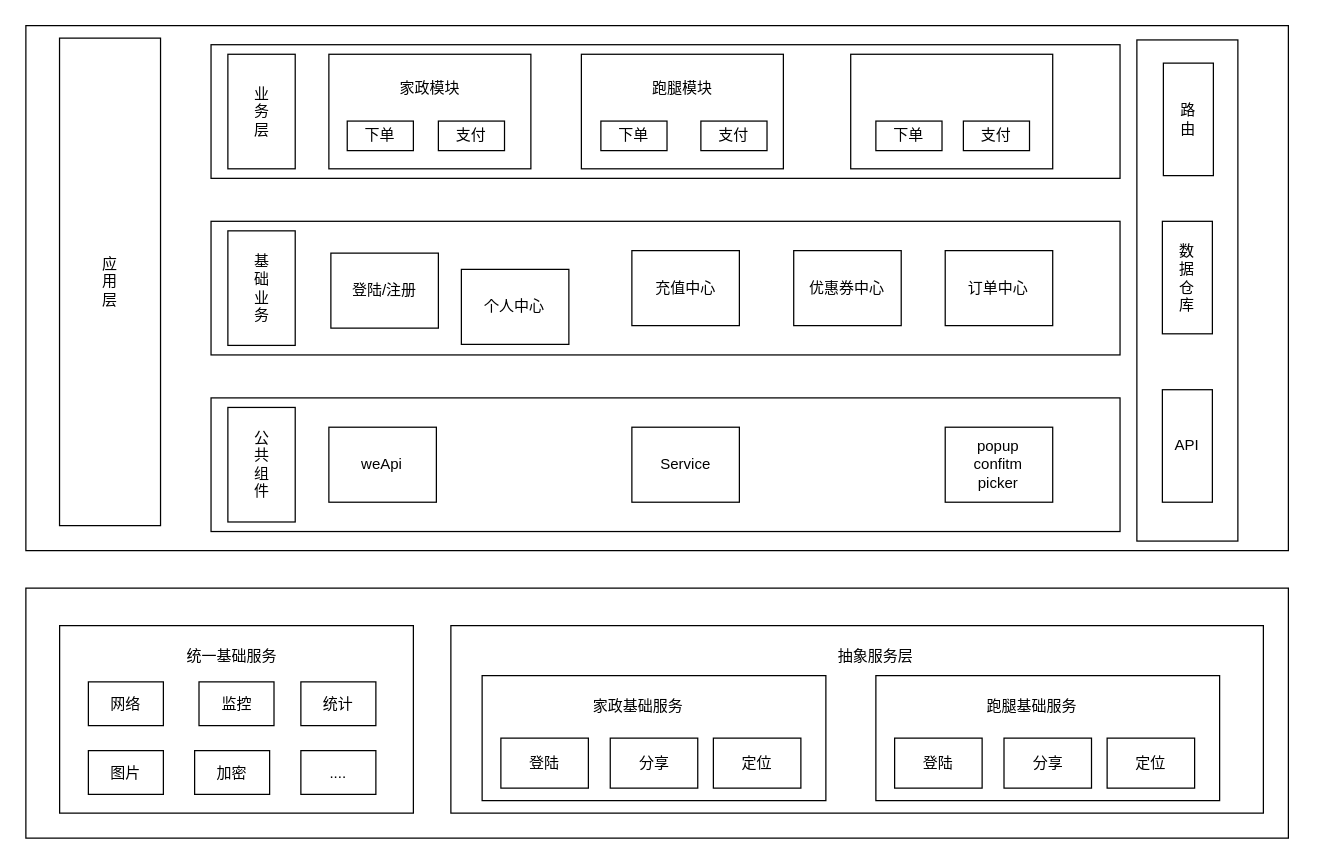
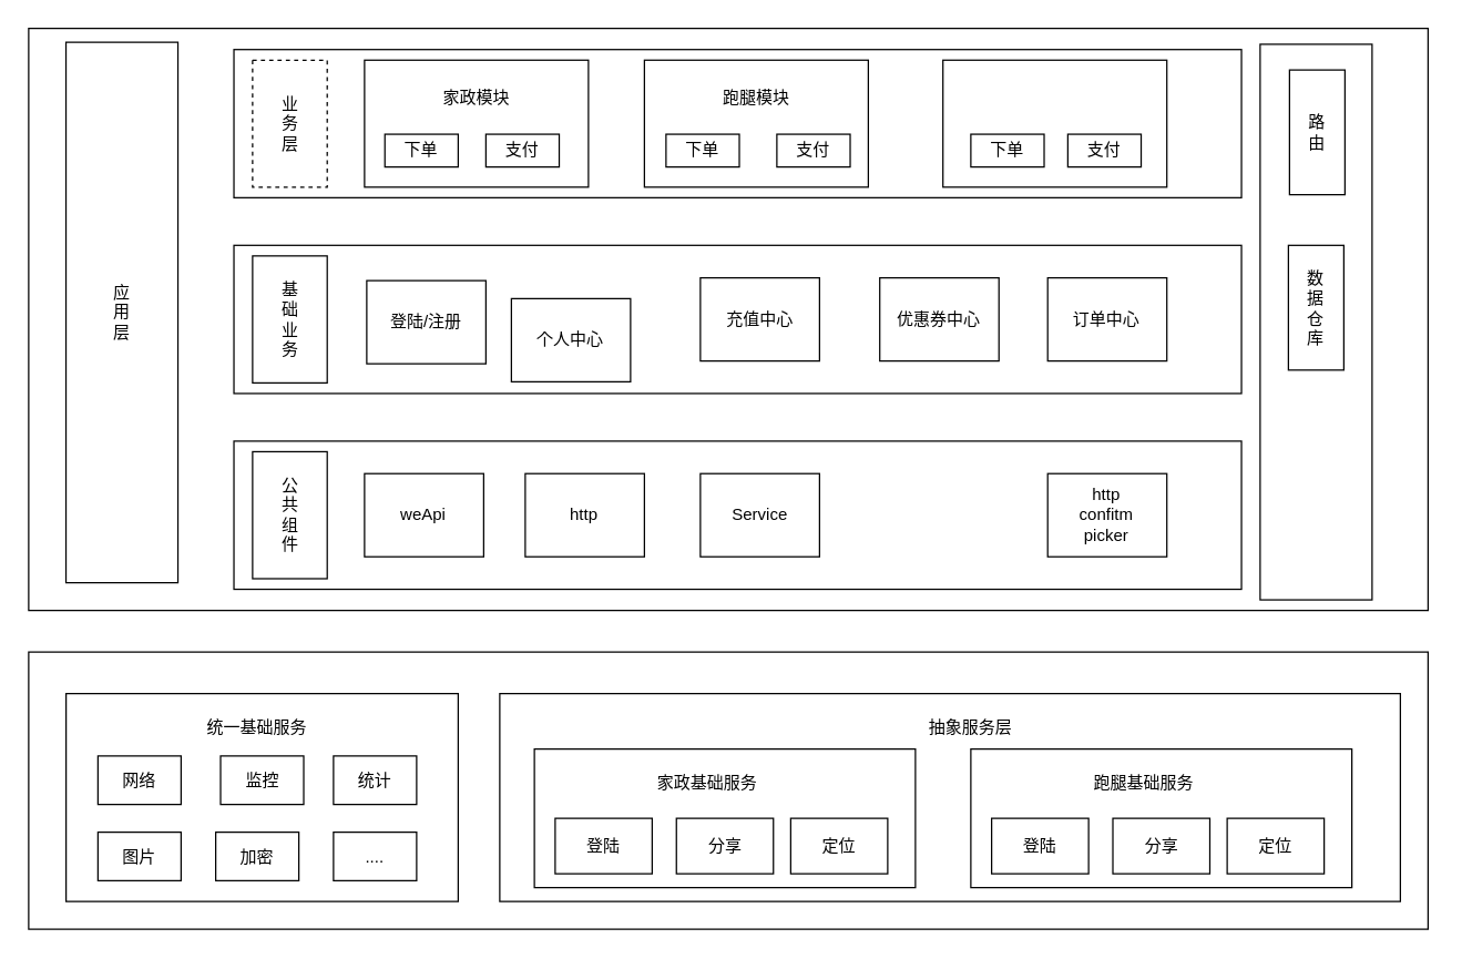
  <mxCell id="0" />
  <mxCell id="1" parent="0" />
  <mxCell id="2" value="" style="group" vertex="1" connectable="0" parent="1"><mxGeometry x="20" y="20" width="1020" height="420" as="geometry" /></mxCell>
  <mxCell id="3" value="" style="rounded=0;whiteSpace=wrap;html=1;" vertex="1" parent="2"><mxGeometry width="1010" height="420" as="geometry" /></mxCell>
  <mxCell id="4" value="应&lt;br&gt;用&lt;br&gt;层" style="rounded=0;whiteSpace=wrap;html=1;" vertex="1" parent="2"><mxGeometry x="26.93" y="10" width="80.8" height="390" as="geometry" /></mxCell>
  <mxCell id="5" value="" style="rounded=0;whiteSpace=wrap;html=1;" vertex="1" parent="2"><mxGeometry x="888.8" y="11.455" width="80.8" height="400.909" as="geometry" /></mxCell>
  <mxCell id="6" value="" style="rounded=0;whiteSpace=wrap;html=1;" vertex="1" parent="2"><mxGeometry x="148.133" y="15.273" width="727.2" height="106.909" as="geometry" /></mxCell>
  <mxCell id="7" value="" style="rounded=0;whiteSpace=wrap;html=1;" vertex="1" parent="2"><mxGeometry x="148.133" y="156.545" width="727.2" height="106.909" as="geometry" /></mxCell>
  <mxCell id="8" value="" style="rounded=0;whiteSpace=wrap;html=1;" vertex="1" parent="2"><mxGeometry x="148.133" y="297.818" width="727.2" height="106.909" as="geometry" /></mxCell>
- <mxCell id="9" value="业&lt;br&gt;务&lt;br&gt;层" style="rounded=0;whiteSpace=wrap;html=1;" vertex="1" parent="2"><mxGeometry x="161.6" y="22.909" width="53.867" height="91.636" as="geometry" /></mxCell>
+ <mxCell id="9" value="业&lt;br&gt;务&lt;br&gt;层" style="rounded=0;whiteSpace=wrap;html=1;dashed=1;" vertex="1" parent="2"><mxGeometry x="161.6" y="22.909" width="53.867" height="91.636" as="geometry" /></mxCell>
  <mxCell id="10" value="基&lt;br&gt;础&lt;br&gt;业&lt;br&gt;务" style="rounded=0;whiteSpace=wrap;html=1;" vertex="1" parent="2"><mxGeometry x="161.6" y="164.182" width="53.867" height="91.636" as="geometry" /></mxCell>
  <mxCell id="11" value="公&lt;br&gt;共&lt;br&gt;组&lt;br&gt;件" style="rounded=0;whiteSpace=wrap;html=1;" vertex="1" parent="2"><mxGeometry x="161.6" y="305.455" width="53.867" height="91.636" as="geometry" /></mxCell>
  <mxCell id="12" value="" style="rounded=0;whiteSpace=wrap;html=1;" vertex="1" parent="2"><mxGeometry x="242.4" y="22.909" width="161.6" height="91.636" as="geometry" /></mxCell>
  <mxCell id="13" value="" style="rounded=0;whiteSpace=wrap;html=1;" vertex="1" parent="2"><mxGeometry x="444.4" y="22.909" width="161.6" height="91.636" as="geometry" /></mxCell>
  <mxCell id="14" value="" style="rounded=0;whiteSpace=wrap;html=1;" vertex="1" parent="2"><mxGeometry x="659.867" y="22.909" width="161.6" height="91.636" as="geometry" /></mxCell>
  <mxCell id="15" value="家政模块" style="text;html=1;strokeColor=none;fillColor=none;align=center;verticalAlign=middle;whiteSpace=wrap;rounded=0;" vertex="1" parent="2"><mxGeometry x="282.8" y="38.182" width="80.8" height="22.909" as="geometry" /></mxCell>
  <mxCell id="16" value="跑腿模块" style="text;html=1;strokeColor=none;fillColor=none;align=center;verticalAlign=middle;whiteSpace=wrap;rounded=0;" vertex="1" parent="2"><mxGeometry x="484.8" y="38.182" width="80.8" height="22.909" as="geometry" /></mxCell>
  <mxCell id="17" value="下单" style="rounded=0;whiteSpace=wrap;html=1;" vertex="1" parent="2"><mxGeometry x="257.09" y="76.36" width="52.91" height="23.64" as="geometry" /></mxCell>
  <mxCell id="18" value="支付" style="rounded=0;whiteSpace=wrap;html=1;" vertex="1" parent="2"><mxGeometry x="330" y="76.36" width="52.91" height="23.64" as="geometry" /></mxCell>
  <mxCell id="19" value="下单" style="rounded=0;whiteSpace=wrap;html=1;" vertex="1" parent="2"><mxGeometry x="460" y="76.36" width="52.91" height="23.64" as="geometry" /></mxCell>
  <mxCell id="20" value="支付" style="rounded=0;whiteSpace=wrap;html=1;" vertex="1" parent="2"><mxGeometry x="540" y="76.36" width="52.91" height="23.64" as="geometry" /></mxCell>
  <mxCell id="21" value="下单" style="rounded=0;whiteSpace=wrap;html=1;" vertex="1" parent="2"><mxGeometry x="680" y="76.36" width="52.91" height="23.64" as="geometry" /></mxCell>
  <mxCell id="22" value="支付" style="rounded=0;whiteSpace=wrap;html=1;" vertex="1" parent="2"><mxGeometry x="750" y="76.36" width="52.91" height="23.64" as="geometry" /></mxCell>
  <mxCell id="23" value="登陆/注册" style="rounded=0;whiteSpace=wrap;html=1;" vertex="1" parent="2"><mxGeometry x="244" y="182" width="86" height="60" as="geometry" /></mxCell>
  <mxCell id="24" value="充值中心" style="rounded=0;whiteSpace=wrap;html=1;" vertex="1" parent="2"><mxGeometry x="484.8" y="180" width="86" height="60" as="geometry" /></mxCell>
  <mxCell id="25" value="订单中心" style="rounded=0;whiteSpace=wrap;html=1;" vertex="1" parent="2"><mxGeometry x="735.47" y="180" width="86" height="60" as="geometry" /></mxCell>
  <mxCell id="26" value="个人中心" style="rounded=0;whiteSpace=wrap;html=1;" vertex="1" parent="2"><mxGeometry x="348.4" y="195" width="86" height="60" as="geometry" /></mxCell>
  <mxCell id="27" value="优惠券中心" style="rounded=0;whiteSpace=wrap;html=1;" vertex="1" parent="2"><mxGeometry x="614.27" y="180" width="86" height="60" as="geometry" /></mxCell>
  <mxCell id="28" value="weApi" style="rounded=0;whiteSpace=wrap;html=1;" vertex="1" parent="2"><mxGeometry x="242.4" y="321.27" width="86" height="60" as="geometry" /></mxCell>
+ <mxCell id="29" value="http" style="rounded=0;whiteSpace=wrap;html=1;" vertex="1" parent="2"><mxGeometry x="358.4" y="321.27" width="86" height="60" as="geometry" /></mxCell>
  <mxCell id="30" value="Service" style="rounded=0;whiteSpace=wrap;html=1;" vertex="1" parent="2"><mxGeometry x="484.8" y="321.27" width="86" height="60" as="geometry" /></mxCell>
- <mxCell id="31" value="popup&lt;br&gt;confitm&lt;br&gt;picker" style="rounded=0;whiteSpace=wrap;html=1;" vertex="1" parent="2"><mxGeometry x="735.47" y="321.27" width="86" height="60" as="geometry" /></mxCell>
+ <mxCell id="31" value="http&lt;br&gt;confitm&lt;br&gt;picker" style="rounded=0;whiteSpace=wrap;html=1;" vertex="1" parent="2"><mxGeometry x="735.47" y="321.27" width="86" height="60" as="geometry" /></mxCell>
  <mxCell id="32" value="路&lt;br&gt;由" style="rounded=0;whiteSpace=wrap;html=1;" vertex="1" parent="2"><mxGeometry x="910" y="30" width="40" height="90" as="geometry" /></mxCell>
  <mxCell id="33" value="数&lt;br&gt;据&lt;br&gt;仓&lt;br&gt;库" style="rounded=0;whiteSpace=wrap;html=1;" vertex="1" parent="2"><mxGeometry x="909.2" y="156.55" width="40" height="90" as="geometry" /></mxCell>
- <mxCell id="34" value="API" style="rounded=0;whiteSpace=wrap;html=1;" vertex="1" parent="2"><mxGeometry x="909.2" y="291.27" width="40" height="90" as="geometry" /></mxCell>
  <mxCell id="35" value="" style="rounded=0;whiteSpace=wrap;html=1;" vertex="1" parent="1"><mxGeometry x="20" y="470" width="1010" height="200" as="geometry" /></mxCell>
  <mxCell id="36" value="" style="rounded=0;whiteSpace=wrap;html=1;" vertex="1" parent="1"><mxGeometry x="47" y="500" width="283" height="150" as="geometry" /></mxCell>
  <mxCell id="37" value="" style="rounded=0;whiteSpace=wrap;html=1;" vertex="1" parent="1"><mxGeometry x="360" y="500" width="650" height="150" as="geometry" /></mxCell>
  <mxCell id="38" value="统一基础服务" style="text;html=1;strokeColor=none;fillColor=none;align=center;verticalAlign=middle;whiteSpace=wrap;rounded=0;" vertex="1" parent="1"><mxGeometry x="130" y="510" width="110" height="30" as="geometry" /></mxCell>
  <mxCell id="39" value="抽象服务层" style="text;html=1;strokeColor=none;fillColor=none;align=center;verticalAlign=middle;whiteSpace=wrap;rounded=0;" vertex="1" parent="1"><mxGeometry x="640" y="510" width="120" height="30" as="geometry" /></mxCell>
  <mxCell id="40" value="网络" style="rounded=0;whiteSpace=wrap;html=1;" vertex="1" parent="1"><mxGeometry x="70" y="545" width="60" height="35" as="geometry" /></mxCell>
  <mxCell id="41" value="监控" style="rounded=0;whiteSpace=wrap;html=1;" vertex="1" parent="1"><mxGeometry x="158.5" y="545" width="60" height="35" as="geometry" /></mxCell>
  <mxCell id="42" value="图片" style="rounded=0;whiteSpace=wrap;html=1;" vertex="1" parent="1"><mxGeometry x="70" y="600" width="60" height="35" as="geometry" /></mxCell>
  <mxCell id="43" value="统计" style="rounded=0;whiteSpace=wrap;html=1;" vertex="1" parent="1"><mxGeometry x="240" y="545" width="60" height="35" as="geometry" /></mxCell>
  <mxCell id="44" value="加密" style="rounded=0;whiteSpace=wrap;html=1;" vertex="1" parent="1"><mxGeometry x="155" y="600" width="60" height="35" as="geometry" /></mxCell>
  <mxCell id="45" value="...." style="rounded=0;whiteSpace=wrap;html=1;" vertex="1" parent="1"><mxGeometry x="240" y="600" width="60" height="35" as="geometry" /></mxCell>
  <mxCell id="46" value="" style="rounded=0;whiteSpace=wrap;html=1;" vertex="1" parent="1"><mxGeometry x="385" y="540" width="275" height="100" as="geometry" /></mxCell>
  <mxCell id="47" value="家政基础服务" style="text;html=1;strokeColor=none;fillColor=none;align=center;verticalAlign=middle;whiteSpace=wrap;rounded=0;" vertex="1" parent="1"><mxGeometry x="460" y="550" width="100" height="30" as="geometry" /></mxCell>
  <mxCell id="48" value="登陆" style="rounded=0;whiteSpace=wrap;html=1;" vertex="1" parent="1"><mxGeometry x="400" y="590" width="70" height="40" as="geometry" /></mxCell>
  <mxCell id="49" value="分享" style="rounded=0;whiteSpace=wrap;html=1;" vertex="1" parent="1"><mxGeometry x="487.5" y="590" width="70" height="40" as="geometry" /></mxCell>
  <mxCell id="50" value="定位" style="rounded=0;whiteSpace=wrap;html=1;" vertex="1" parent="1"><mxGeometry x="570" y="590" width="70" height="40" as="geometry" /></mxCell>
  <mxCell id="51" value="" style="rounded=0;whiteSpace=wrap;html=1;" vertex="1" parent="1"><mxGeometry x="700" y="540" width="275" height="100" as="geometry" /></mxCell>
  <mxCell id="52" value="跑腿基础服务" style="text;html=1;strokeColor=none;fillColor=none;align=center;verticalAlign=middle;whiteSpace=wrap;rounded=0;" vertex="1" parent="1"><mxGeometry x="775" y="550" width="100" height="30" as="geometry" /></mxCell>
  <mxCell id="53" value="登陆" style="rounded=0;whiteSpace=wrap;html=1;" vertex="1" parent="1"><mxGeometry x="715" y="590" width="70" height="40" as="geometry" /></mxCell>
  <mxCell id="54" value="分享" style="rounded=0;whiteSpace=wrap;html=1;" vertex="1" parent="1"><mxGeometry x="802.5" y="590" width="70" height="40" as="geometry" /></mxCell>
  <mxCell id="55" value="定位" style="rounded=0;whiteSpace=wrap;html=1;" vertex="1" parent="1"><mxGeometry x="885" y="590" width="70" height="40" as="geometry" /></mxCell>
